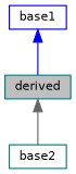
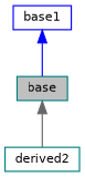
  digraph {
    node [color=teal fillcolor=white fontname=Helvetica fontsize=10 shape=record style=filled]
    edge [dir=back fontname=Helvetica fontsize=10 labelfontname=Helvetica labelfontsize=10 style=solid]
-   n1 [fillcolor=grey75 fontcolor=black height=0.2 label=derived width=0.4]
-   n2 [height=0.2 label=base2 width=0.4]
+   n1 [fillcolor=grey75 fontcolor=black height=0.2 label=base width=0.4]
+   n2 [height=0.2 label=derived2 width=0.4]
    n3 [color=blue height=0.2 label=base1 width=0.4]
    n1 -> n2 [color=gray40]
    n3 -> n1 [color=blue]
  }
